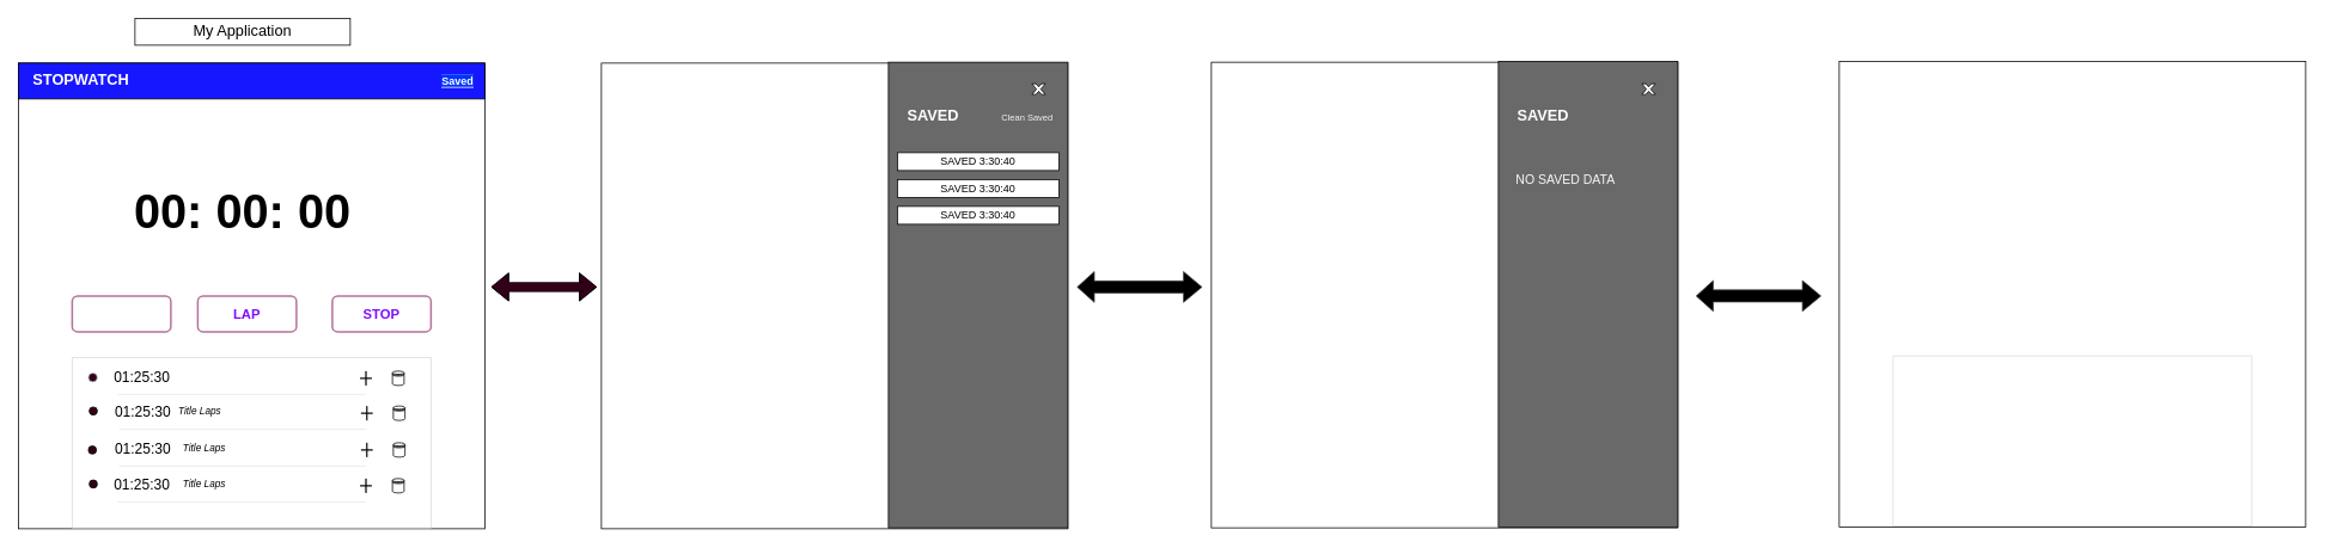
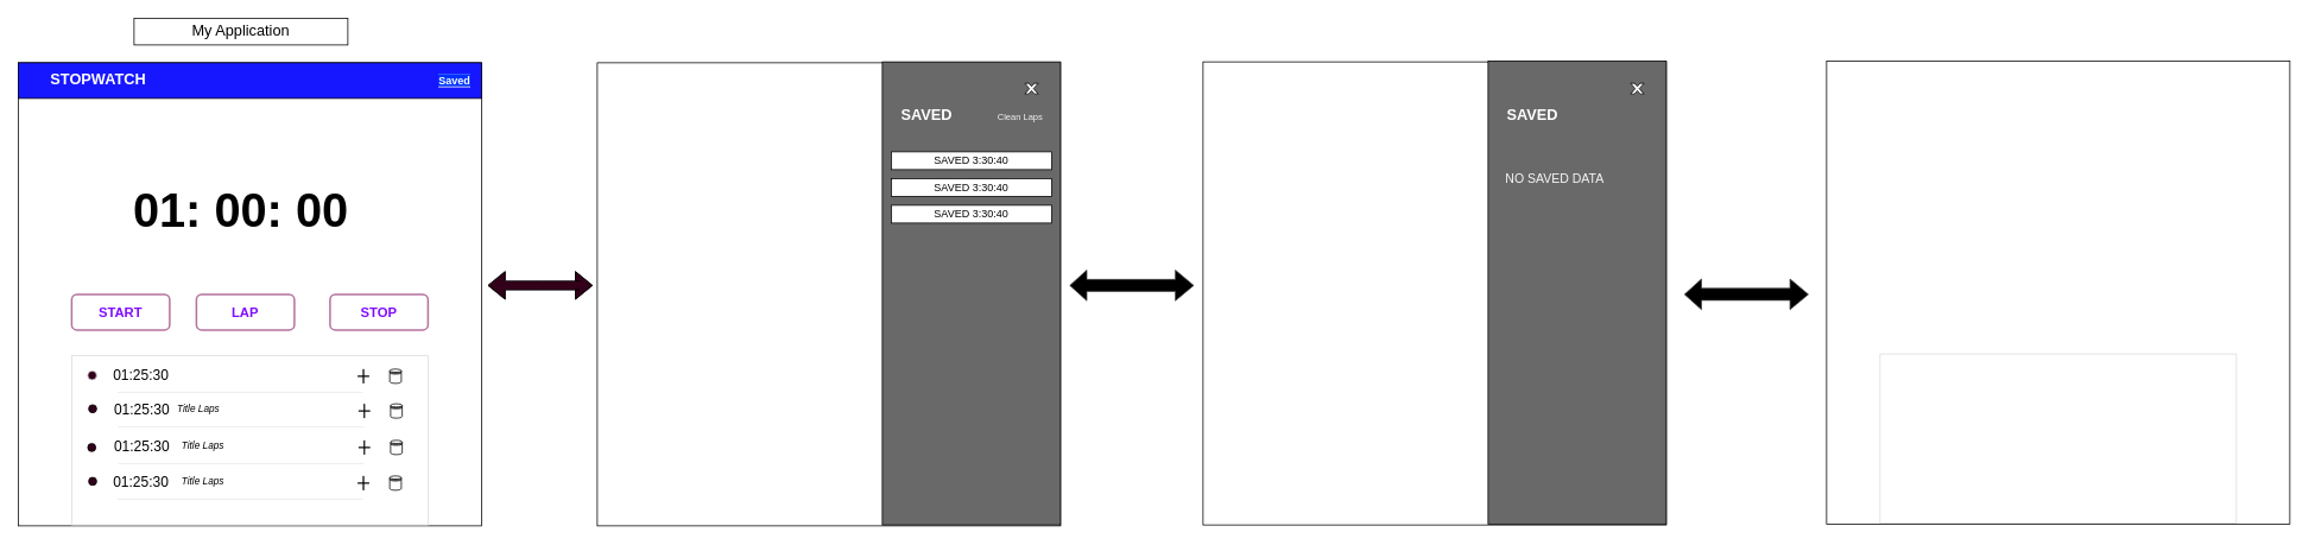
  <mxCell id="0" />
  <mxCell id="1" parent="0" />
  <mxCell id="2" value="" style="whiteSpace=wrap;html=1;aspect=fixed;" parent="1" vertex="1"><mxGeometry x="20" y="70" width="520" height="520" as="geometry" /></mxCell>
  <mxCell id="3" value="" style="rounded=0;whiteSpace=wrap;html=1;" parent="1" vertex="1"><mxGeometry x="150" y="20" width="240" height="30" as="geometry" /></mxCell>
  <mxCell id="4" value="&lt;font style=&quot;font-size: 17px&quot;&gt;My Application&lt;/font&gt;" style="text;html=1;strokeColor=none;fillColor=none;align=center;verticalAlign=middle;whiteSpace=wrap;rounded=0;" parent="1" vertex="1"><mxGeometry x="200" y="20" width="140" height="30" as="geometry" /></mxCell>
  <mxCell id="5" value="" style="rounded=0;whiteSpace=wrap;html=1;gradientColor=none;fillColor=#1717FF;labelBackgroundColor=#ffffff;" parent="1" vertex="1"><mxGeometry x="20" y="70" width="520" height="40" as="geometry" /></mxCell>
- <mxCell id="6" value="&lt;span style=&quot;font-size: 17px&quot;&gt;&lt;font color=&quot;#ffffff&quot;&gt;&lt;b&gt;STOPWATCH&lt;/b&gt;&lt;/font&gt;&lt;/span&gt;" style="text;html=1;strokeColor=none;fillColor=none;align=center;verticalAlign=middle;whiteSpace=wrap;rounded=0;" parent="1" vertex="1"><mxGeometry x="20" y="75" width="140" height="30" as="geometry" /></mxCell>
- <mxCell id="7" value="&lt;b&gt;&lt;font style=&quot;font-size: 53px&quot;&gt;00: 00: 00&lt;/font&gt;&lt;/b&gt;" style="text;html=1;strokeColor=none;fillColor=none;align=center;verticalAlign=middle;whiteSpace=wrap;rounded=0;" parent="1" vertex="1"><mxGeometry x="85" y="190" width="370" height="90" as="geometry" /></mxCell>
+ <mxCell id="6" value="&lt;span style=&quot;font-size: 17px&quot;&gt;&lt;font color=&quot;#ffffff&quot;&gt;&lt;b&gt;STOPWATCH&lt;/b&gt;&lt;/font&gt;&lt;/span&gt;" style="text;html=1;strokeColor=none;fillColor=none;align=center;verticalAlign=middle;whiteSpace=wrap;rounded=0;" parent="1" vertex="1"><mxGeometry x="40" y="75" width="140" height="30" as="geometry" /></mxCell>
+ <mxCell id="7" value="&lt;b&gt;&lt;font style=&quot;font-size: 53px&quot;&gt;01: 00: 00&lt;/font&gt;&lt;/b&gt;" style="text;html=1;strokeColor=none;fillColor=none;align=center;verticalAlign=middle;whiteSpace=wrap;rounded=0;" parent="1" vertex="1"><mxGeometry x="85" y="190" width="370" height="90" as="geometry" /></mxCell>
  <mxCell id="8" value="" style="rounded=1;whiteSpace=wrap;html=1;fillColor=#FFFFFF;gradientColor=none;strokeWidth=2;strokeColor=#B5739D;" parent="1" vertex="1"><mxGeometry x="80" y="330" width="110" height="40" as="geometry" /></mxCell>
+ <mxCell id="9" value="&lt;span style=&quot;font-size: 15px&quot;&gt;&lt;b&gt;&lt;font color=&quot;#7e0dff&quot;&gt;START&lt;/font&gt;&lt;/b&gt;&lt;/span&gt;" style="text;html=1;strokeColor=none;fillColor=none;align=center;verticalAlign=middle;rounded=0;spacingTop=0;spacing=3;whiteSpace=wrap;letterSpacing=5" parent="1" vertex="1"><mxGeometry x="95" y="340" width="80" height="20" as="geometry" /></mxCell>
  <mxCell id="10" value="" style="rounded=1;whiteSpace=wrap;html=1;fillColor=#FFFFFF;gradientColor=none;strokeWidth=2;strokeColor=#B5739D;" parent="1" vertex="1"><mxGeometry x="220" y="330" width="110" height="40" as="geometry" /></mxCell>
  <mxCell id="11" value="&lt;font color=&quot;#7e0dff&quot;&gt;&lt;span style=&quot;font-size: 15px&quot;&gt;&lt;b&gt;LAP&lt;br&gt;&lt;/b&gt;&lt;/span&gt;&lt;/font&gt;" style="text;html=1;strokeColor=none;fillColor=none;align=center;verticalAlign=middle;rounded=0;spacingTop=0;spacing=3;whiteSpace=wrap;letterSpacing=5" parent="1" vertex="1"><mxGeometry x="235" y="340" width="80" height="20" as="geometry" /></mxCell>
  <mxCell id="12" value="" style="rounded=1;whiteSpace=wrap;html=1;fillColor=#FFFFFF;gradientColor=none;strokeWidth=2;strokeColor=#B5739D;" parent="1" vertex="1"><mxGeometry x="370" y="330" width="110" height="40" as="geometry" /></mxCell>
  <mxCell id="13" value="&lt;font color=&quot;#7e0dff&quot;&gt;&lt;span style=&quot;font-size: 15px&quot;&gt;&lt;b&gt;STOP&lt;br&gt;&lt;/b&gt;&lt;/span&gt;&lt;/font&gt;" style="text;html=1;strokeColor=none;fillColor=none;align=center;verticalAlign=middle;rounded=0;spacingTop=0;spacing=3;whiteSpace=wrap;letterSpacing=5" parent="1" vertex="1"><mxGeometry x="385" y="340" width="80" height="20" as="geometry" /></mxCell>
  <mxCell id="14" value="" style="rounded=0;whiteSpace=wrap;html=1;strokeColor=#DBDBDB;strokeWidth=1;fillColor=none;gradientColor=none;spacingTop=0;spacing=0;spacingLeft=0;" parent="1" vertex="1"><mxGeometry x="80" y="399" width="400" height="190" as="geometry" /></mxCell>
  <mxCell id="15" value="&lt;font style=&quot;font-size: 12px&quot; color=&quot;#ffffff&quot;&gt;&lt;b style=&quot;background-color: rgb(0 , 51 , 255)&quot;&gt;Saved&lt;/b&gt;&lt;/font&gt;" style="text;html=1;strokeColor=none;fillColor=none;align=center;verticalAlign=middle;whiteSpace=wrap;rounded=0;labelBackgroundColor=#ffffff;" parent="1" vertex="1"><mxGeometry x="490" y="80" width="40" height="20" as="geometry" /></mxCell>
  <mxCell id="16" value="" style="ellipse;whiteSpace=wrap;html=1;aspect=fixed;rounded=0;labelBackgroundColor=#030303;strokeColor=#DBDBDB;strokeWidth=1;fillColor=#33001A;gradientColor=none;" parent="1" vertex="1"><mxGeometry x="98" y="416" width="10" height="10" as="geometry" /></mxCell>
  <mxCell id="17" value="&lt;span style=&quot;background-color: rgb(255 , 255 , 255)&quot;&gt;&lt;font style=&quot;font-size: 16px&quot;&gt;01:25:30&lt;/font&gt;&lt;/span&gt;" style="text;html=1;strokeColor=none;fillColor=none;align=center;verticalAlign=middle;whiteSpace=wrap;rounded=0;comic=0;strokeWidth=1;perimeterSpacing=0;" parent="1" vertex="1"><mxGeometry x="98" y="410" width="120" height="20" as="geometry" /></mxCell>
  <mxCell id="18" value="" style="shape=datastore;whiteSpace=wrap;html=1;rounded=0;comic=0;labelBackgroundColor=#030303;strokeWidth=1;" parent="1" vertex="1"><mxGeometry x="437" y="414" width="13" height="16" as="geometry" /></mxCell>
  <mxCell id="19" value="" style="shape=cross;whiteSpace=wrap;html=1;rounded=0;comic=0;labelBackgroundColor=#030303;strokeColor=#000000;strokeWidth=1;fillColor=none;gradientColor=none;size=0;" parent="1" vertex="1"><mxGeometry x="401" y="414" width="13" height="16" as="geometry" /></mxCell>
  <mxCell id="20" value="" style="endArrow=none;html=1;strokeWidth=1;opacity=10;" parent="1" edge="1"><mxGeometry width="50" height="50" relative="1" as="geometry"><mxPoint x="131" y="440" as="sourcePoint" /><mxPoint x="407" y="440" as="targetPoint" /><Array as="points" /></mxGeometry></mxCell>
  <mxCell id="21" value="&lt;span style=&quot;background-color: rgb(255 , 255 , 255)&quot;&gt;&lt;font style=&quot;font-size: 16px&quot;&gt;01:25:30&lt;/font&gt;&lt;/span&gt;" style="text;html=1;strokeColor=none;fillColor=none;align=center;verticalAlign=middle;whiteSpace=wrap;rounded=0;comic=0;strokeWidth=1;perimeterSpacing=0;" parent="1" vertex="1"><mxGeometry x="99" y="449" width="120" height="20" as="geometry" /></mxCell>
  <mxCell id="22" value="" style="shape=datastore;whiteSpace=wrap;html=1;rounded=0;comic=0;labelBackgroundColor=#030303;strokeWidth=1;" parent="1" vertex="1"><mxGeometry x="438" y="453" width="13" height="16" as="geometry" /></mxCell>
  <mxCell id="23" value="" style="shape=cross;whiteSpace=wrap;html=1;rounded=0;comic=0;labelBackgroundColor=#030303;strokeColor=#000000;strokeWidth=1;fillColor=none;gradientColor=none;size=0;" parent="1" vertex="1"><mxGeometry x="402" y="453" width="13" height="16" as="geometry" /></mxCell>
  <mxCell id="24" value="" style="endArrow=none;html=1;strokeWidth=1;opacity=10;" parent="1" edge="1"><mxGeometry width="50" height="50" relative="1" as="geometry"><mxPoint x="132" y="479" as="sourcePoint" /><mxPoint x="408" y="479" as="targetPoint" /><Array as="points" /></mxGeometry></mxCell>
  <mxCell id="25" value="&lt;span style=&quot;background-color: rgb(255 , 255 , 255)&quot;&gt;&lt;font style=&quot;font-size: 16px&quot;&gt;01:25:30&lt;/font&gt;&lt;/span&gt;" style="text;html=1;strokeColor=none;fillColor=none;align=center;verticalAlign=middle;whiteSpace=wrap;rounded=0;comic=0;strokeWidth=1;perimeterSpacing=0;" parent="1" vertex="1"><mxGeometry x="99" y="490" width="120" height="20" as="geometry" /></mxCell>
  <mxCell id="26" value="" style="shape=datastore;whiteSpace=wrap;html=1;rounded=0;comic=0;labelBackgroundColor=#030303;strokeWidth=1;" parent="1" vertex="1"><mxGeometry x="438" y="494" width="13" height="16" as="geometry" /></mxCell>
  <mxCell id="27" value="" style="shape=cross;whiteSpace=wrap;html=1;rounded=0;comic=0;labelBackgroundColor=#030303;strokeColor=#000000;strokeWidth=1;fillColor=none;gradientColor=none;size=0;" parent="1" vertex="1"><mxGeometry x="402" y="494" width="13" height="16" as="geometry" /></mxCell>
  <mxCell id="28" value="" style="endArrow=none;html=1;strokeWidth=1;opacity=10;" parent="1" edge="1"><mxGeometry width="50" height="50" relative="1" as="geometry"><mxPoint x="132" y="520" as="sourcePoint" /><mxPoint x="408" y="520" as="targetPoint" /><Array as="points" /></mxGeometry></mxCell>
  <mxCell id="29" value="&lt;span style=&quot;background-color: rgb(255 , 255 , 255)&quot;&gt;&lt;font style=&quot;font-size: 16px&quot;&gt;01:25:30&lt;/font&gt;&lt;/span&gt;" style="text;html=1;strokeColor=none;fillColor=none;align=center;verticalAlign=middle;whiteSpace=wrap;rounded=0;comic=0;strokeWidth=1;perimeterSpacing=0;" parent="1" vertex="1"><mxGeometry x="98" y="530" width="120" height="20" as="geometry" /></mxCell>
  <mxCell id="30" value="" style="shape=datastore;whiteSpace=wrap;html=1;rounded=0;comic=0;labelBackgroundColor=#030303;strokeWidth=1;" parent="1" vertex="1"><mxGeometry x="437" y="534" width="13" height="16" as="geometry" /></mxCell>
  <mxCell id="31" value="" style="shape=cross;whiteSpace=wrap;html=1;rounded=0;comic=0;labelBackgroundColor=#030303;strokeColor=#000000;strokeWidth=1;fillColor=none;gradientColor=none;size=0;" parent="1" vertex="1"><mxGeometry x="401" y="534" width="13" height="16" as="geometry" /></mxCell>
  <mxCell id="32" value="" style="endArrow=none;html=1;strokeWidth=1;opacity=10;" parent="1" edge="1"><mxGeometry width="50" height="50" relative="1" as="geometry"><mxPoint x="131" y="560" as="sourcePoint" /><mxPoint x="407" y="560" as="targetPoint" /><Array as="points" /></mxGeometry></mxCell>
  <mxCell id="33" value="" style="ellipse;whiteSpace=wrap;html=1;aspect=fixed;fillColor=#33001A;" parent="1" vertex="1"><mxGeometry x="99" y="454" width="9" height="9" as="geometry" /></mxCell>
  <mxCell id="34" value="" style="ellipse;whiteSpace=wrap;html=1;aspect=fixed;fillColor=#33001A;" parent="1" vertex="1"><mxGeometry x="98" y="497.5" width="9" height="9" as="geometry" /></mxCell>
  <mxCell id="35" value="" style="ellipse;whiteSpace=wrap;html=1;aspect=fixed;fillColor=#33001A;" parent="1" vertex="1"><mxGeometry x="99" y="535.5" width="9" height="9" as="geometry" /></mxCell>
  <mxCell id="36" value="" style="whiteSpace=wrap;html=1;aspect=fixed;" parent="1" vertex="1"><mxGeometry x="670" y="70" width="520" height="520" as="geometry" /></mxCell>
  <mxCell id="37" value="" style="rounded=0;whiteSpace=wrap;html=1;fillColor=#696969;" parent="1" vertex="1"><mxGeometry x="990" y="69" width="200" height="520" as="geometry" /></mxCell>
  <mxCell id="38" value="" style="shape=flexArrow;endArrow=classic;startArrow=classic;html=1;strokeWidth=1;fillColor=#33001A;gradientColor=none;" parent="1" edge="1"><mxGeometry width="50" height="50" relative="1" as="geometry"><mxPoint x="547" y="320" as="sourcePoint" /><mxPoint x="665" y="320" as="targetPoint" /><Array as="points"><mxPoint x="610" y="320" /><mxPoint x="650" y="320" /></Array></mxGeometry></mxCell>
  <mxCell id="39" value="&lt;font size=&quot;1&quot;&gt;&lt;i style=&quot;font-size: 11px&quot;&gt;Title Laps&lt;/i&gt;&lt;/font&gt;" style="text;html=1;strokeColor=none;fillColor=none;align=center;verticalAlign=middle;whiteSpace=wrap;rounded=0;" parent="1" vertex="1"><mxGeometry x="175" y="449" width="95" height="20" as="geometry" /></mxCell>
  <mxCell id="40" value="&lt;font size=&quot;1&quot;&gt;&lt;i style=&quot;font-size: 11px&quot;&gt;Title Laps&lt;/i&gt;&lt;/font&gt;" style="text;html=1;strokeColor=none;fillColor=none;align=center;verticalAlign=middle;whiteSpace=wrap;rounded=0;" parent="1" vertex="1"><mxGeometry x="180" y="490" width="95" height="20" as="geometry" /></mxCell>
  <mxCell id="41" value="&lt;font size=&quot;1&quot;&gt;&lt;i style=&quot;font-size: 11px&quot;&gt;Title Laps&lt;/i&gt;&lt;/font&gt;" style="text;html=1;strokeColor=none;fillColor=none;align=center;verticalAlign=middle;whiteSpace=wrap;rounded=0;" parent="1" vertex="1"><mxGeometry x="180" y="530" width="95" height="20" as="geometry" /></mxCell>
  <mxCell id="42" value="" style="verticalLabelPosition=bottom;verticalAlign=top;html=1;shape=mxgraph.basic.x;fillColor=#FFFFFF;" parent="1" vertex="1"><mxGeometry x="1150" y="93" width="15" height="12" as="geometry" /></mxCell>
  <mxCell id="43" value="&lt;b&gt;&lt;font color=&quot;#ffffff&quot; style=&quot;font-size: 17px&quot;&gt;SAVED&lt;/font&gt;&lt;/b&gt;" style="text;html=1;strokeColor=none;fillColor=none;align=center;verticalAlign=middle;whiteSpace=wrap;rounded=0;" parent="1" vertex="1"><mxGeometry x="960" y="120" width="160" height="20" as="geometry" /></mxCell>
  <mxCell id="44" value="" style="rounded=0;whiteSpace=wrap;html=1;" parent="1" vertex="1"><mxGeometry x="1000" y="170" width="180" height="20" as="geometry" /></mxCell>
  <mxCell id="45" value="SAVED 3:30:40" style="text;html=1;strokeColor=none;fillColor=none;align=center;verticalAlign=middle;whiteSpace=wrap;rounded=0;" parent="1" vertex="1"><mxGeometry x="1030" y="170" width="120" height="20" as="geometry" /></mxCell>
  <mxCell id="46" value="" style="rounded=0;whiteSpace=wrap;html=1;" parent="1" vertex="1"><mxGeometry x="1000" y="200" width="180" height="20" as="geometry" /></mxCell>
  <mxCell id="47" value="SAVED 3:30:40" style="text;html=1;strokeColor=none;fillColor=none;align=center;verticalAlign=middle;whiteSpace=wrap;rounded=0;" parent="1" vertex="1"><mxGeometry x="1030" y="200" width="120" height="20" as="geometry" /></mxCell>
  <mxCell id="48" value="" style="rounded=0;whiteSpace=wrap;html=1;" parent="1" vertex="1"><mxGeometry x="1000" y="230" width="180" height="20" as="geometry" /></mxCell>
  <mxCell id="49" value="SAVED 3:30:40" style="text;html=1;strokeColor=none;fillColor=none;align=center;verticalAlign=middle;whiteSpace=wrap;rounded=0;" parent="1" vertex="1"><mxGeometry x="1030" y="230" width="120" height="20" as="geometry" /></mxCell>
  <mxCell id="50" value="" style="whiteSpace=wrap;html=1;aspect=fixed;" parent="1" vertex="1"><mxGeometry x="1350" y="69" width="520" height="520" as="geometry" /></mxCell>
  <mxCell id="51" value="" style="rounded=0;whiteSpace=wrap;html=1;fillColor=#696969;" parent="1" vertex="1"><mxGeometry x="1670" y="68" width="200" height="520" as="geometry" /></mxCell>
  <mxCell id="52" value="" style="verticalLabelPosition=bottom;verticalAlign=top;html=1;shape=mxgraph.basic.x;fillColor=#FFFFFF;" parent="1" vertex="1"><mxGeometry x="1830" y="93" width="15" height="12" as="geometry" /></mxCell>
  <mxCell id="53" value="&lt;b&gt;&lt;font color=&quot;#ffffff&quot; style=&quot;font-size: 17px&quot;&gt;SAVED&lt;/font&gt;&lt;/b&gt;" style="text;html=1;strokeColor=none;fillColor=none;align=center;verticalAlign=middle;whiteSpace=wrap;rounded=0;" parent="1" vertex="1"><mxGeometry x="1640" y="120" width="160" height="20" as="geometry" /></mxCell>
  <mxCell id="54" value="&lt;font color=&quot;#f7f7f7&quot; style=&quot;font-size: 14px&quot;&gt;NO SAVED DATA&lt;/font&gt;" style="text;html=1;strokeColor=none;fillColor=none;align=center;verticalAlign=middle;whiteSpace=wrap;rounded=0;" parent="1" vertex="1"><mxGeometry x="1670" y="180" width="150" height="40" as="geometry" /></mxCell>
  <mxCell id="55" value="" style="shape=flexArrow;endArrow=classic;startArrow=classic;html=1;width=13.333;endSize=6.517;labelBackgroundColor=#0A0A0A;fillColor=#000000;strokeColor=#404040;" parent="1" edge="1"><mxGeometry width="50" height="50" relative="1" as="geometry"><mxPoint x="1200" y="320" as="sourcePoint" /><mxPoint x="1340" y="320" as="targetPoint" /></mxGeometry></mxCell>
- <mxCell id="56" value="&lt;font color=&quot;#f2f2f2&quot; style=&quot;font-size: 10px&quot;&gt;Clean Saved&lt;/font&gt;" style="text;html=1;strokeColor=none;fillColor=none;align=center;verticalAlign=middle;whiteSpace=wrap;rounded=0;" parent="1" vertex="1"><mxGeometry x="1100" y="120" width="90" height="20" as="geometry" /></mxCell>
+ <mxCell id="56" value="&lt;font color=&quot;#f2f2f2&quot; style=&quot;font-size: 10px&quot;&gt;Clean Laps&lt;/font&gt;" style="text;html=1;strokeColor=none;fillColor=none;align=center;verticalAlign=middle;whiteSpace=wrap;rounded=0;" parent="1" vertex="1"><mxGeometry x="1100" y="120" width="90" height="20" as="geometry" /></mxCell>
  <mxCell id="57" value="" style="whiteSpace=wrap;html=1;aspect=fixed;" parent="1" vertex="1"><mxGeometry x="2050" y="68" width="520" height="520" as="geometry" /></mxCell>
  <mxCell id="58" value="" style="rounded=0;whiteSpace=wrap;html=1;strokeColor=#DBDBDB;strokeWidth=1;fillColor=none;gradientColor=none;spacingTop=0;spacing=0;spacingLeft=0;" parent="1" vertex="1"><mxGeometry x="2110" y="397" width="400" height="190" as="geometry" /></mxCell>
  <mxCell id="59" value="" style="shape=flexArrow;endArrow=classic;startArrow=classic;html=1;width=13.333;endSize=6.517;labelBackgroundColor=#0A0A0A;fillColor=#000000;strokeColor=#404040;" parent="1" edge="1"><mxGeometry width="50" height="50" relative="1" as="geometry"><mxPoint x="1890" y="330" as="sourcePoint" /><mxPoint x="2030" y="330" as="targetPoint" /></mxGeometry></mxCell>
